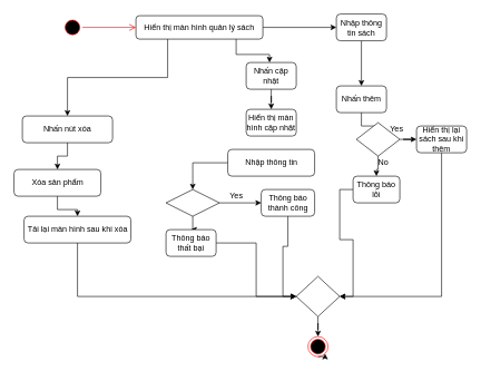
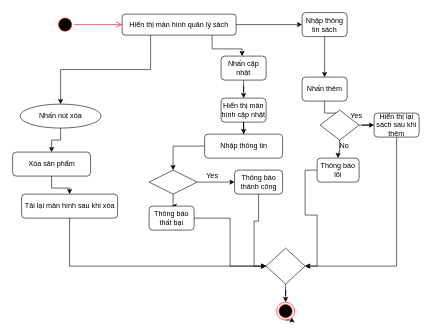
  <mxCell id="0" />
  <mxCell id="1" parent="0" />
  <mxCell id="2" value="" style="ellipse;html=1;shape=startState;fillColor=#000000;strokeColor=#ff0000;" vertex="1" parent="1"><mxGeometry x="93" y="25.5" width="30" height="30" as="geometry" /></mxCell>
  <mxCell id="3" value="" style="edgeStyle=orthogonalEdgeStyle;html=1;verticalAlign=bottom;endArrow=open;endSize=8;strokeColor=#ff0000;rounded=0;entryX=0;entryY=0.5;entryDx=0;entryDy=0;" edge="1" parent="1" source="2" target="7"><mxGeometry relative="1" as="geometry"><mxPoint x="63" y="108" as="targetPoint" /></mxGeometry></mxCell>
  <mxCell id="4" style="edgeStyle=orthogonalEdgeStyle;rounded=0;orthogonalLoop=1;jettySize=auto;html=1;entryX=0.5;entryY=0;entryDx=0;entryDy=0;exitX=0.25;exitY=1;exitDx=0;exitDy=0;" edge="1" parent="1" source="7" target="9"><mxGeometry relative="1" as="geometry"><mxPoint x="68" y="193" as="targetPoint" /></mxGeometry></mxCell>
  <mxCell id="5" value="" style="edgeStyle=orthogonalEdgeStyle;rounded=0;orthogonalLoop=1;jettySize=auto;html=1;" edge="1" parent="1" source="7" target="20"><mxGeometry relative="1" as="geometry"><Array as="points"><mxPoint x="353" y="81" /><mxPoint x="403" y="81" /></Array></mxGeometry></mxCell>
  <mxCell id="6" value="" style="edgeStyle=orthogonalEdgeStyle;rounded=0;orthogonalLoop=1;jettySize=auto;html=1;" edge="1" parent="1" source="7" target="22"><mxGeometry relative="1" as="geometry" /></mxCell>
  <mxCell id="7" value="Hiển thị màn hình quản lý sách" style="rounded=1;whiteSpace=wrap;html=1;" vertex="1" parent="1"><mxGeometry x="203" y="23" width="190" height="35" as="geometry" /></mxCell>
  <mxCell id="8" style="edgeStyle=orthogonalEdgeStyle;rounded=0;orthogonalLoop=1;jettySize=auto;html=1;entryX=0.5;entryY=0;entryDx=0;entryDy=0;" edge="1" parent="1" source="9" target="12"><mxGeometry relative="1" as="geometry" /></mxCell>
- <mxCell id="9" value="Nhấn nút xóa" style="rounded=1;whiteSpace=wrap;html=1;" vertex="1" parent="1"><mxGeometry x="33" y="173" width="135" height="40" as="geometry" /></mxCell>
+ <mxCell id="9" value="Nhấn nút xóa" style="ellipse;whiteSpace=wrap;html=1;" vertex="1" parent="1"><mxGeometry x="33" y="173" width="135" height="40" as="geometry" /></mxCell>
  <mxCell id="10" style="edgeStyle=orthogonalEdgeStyle;rounded=0;orthogonalLoop=1;jettySize=auto;html=1;entryX=0;entryY=0.5;entryDx=0;entryDy=0;exitX=0.5;exitY=1;exitDx=0;exitDy=0;" edge="1" parent="1" source="44" target="32"><mxGeometry relative="1" as="geometry"><mxPoint x="333.625" y="358" as="targetPoint" /></mxGeometry></mxCell>
  <mxCell id="11" value="" style="edgeStyle=orthogonalEdgeStyle;rounded=0;orthogonalLoop=1;jettySize=auto;html=1;" edge="1" parent="1" source="12" target="44"><mxGeometry relative="1" as="geometry" /></mxCell>
  <mxCell id="12" value="Xóa sản phẩm" style="rounded=1;whiteSpace=wrap;html=1;" vertex="1" parent="1"><mxGeometry x="20.5" y="253" width="130" height="40" as="geometry" /></mxCell>
  <mxCell id="13" value="" style="ellipse;html=1;shape=endState;fillColor=#000000;strokeColor=#ff0000;" vertex="1" parent="1"><mxGeometry x="460.5" y="503" width="30" height="30" as="geometry" /></mxCell>
  <mxCell id="14" style="edgeStyle=orthogonalEdgeStyle;rounded=0;orthogonalLoop=1;jettySize=auto;html=1;exitX=0.5;exitY=1;exitDx=0;exitDy=0;entryX=1;entryY=1;entryDx=0;entryDy=0;" edge="1" parent="1" source="13" target="13"><mxGeometry relative="1" as="geometry" /></mxCell>
+ <mxCell id="15" value="" style="edgeStyle=orthogonalEdgeStyle;rounded=0;orthogonalLoop=1;jettySize=auto;html=1;" edge="1" parent="1" source="16" target="18"><mxGeometry relative="1" as="geometry" /></mxCell>
  <mxCell id="16" value="Hiển thị màn hình cập nhật" style="rounded=1;whiteSpace=wrap;html=1;" vertex="1" parent="1"><mxGeometry x="368" y="163" width="75" height="40" as="geometry" /></mxCell>
  <mxCell id="17" value="" style="edgeStyle=orthogonalEdgeStyle;rounded=0;orthogonalLoop=1;jettySize=auto;html=1;" edge="1" parent="1" source="18" target="38"><mxGeometry relative="1" as="geometry" /></mxCell>
  <mxCell id="18" value="Nhập thông tin" style="rounded=1;whiteSpace=wrap;html=1;" vertex="1" parent="1"><mxGeometry x="340.5" y="223" width="130" height="40" as="geometry" /></mxCell>
  <mxCell id="19" style="edgeStyle=orthogonalEdgeStyle;rounded=0;orthogonalLoop=1;jettySize=auto;html=1;entryX=0.5;entryY=0;entryDx=0;entryDy=0;" edge="1" parent="1" source="20" target="16"><mxGeometry relative="1" as="geometry" /></mxCell>
  <mxCell id="20" value="Nhấn cập nhật" style="rounded=1;whiteSpace=wrap;html=1;" vertex="1" parent="1"><mxGeometry x="368" y="93" width="75" height="40" as="geometry" /></mxCell>
  <mxCell id="21" value="" style="edgeStyle=orthogonalEdgeStyle;rounded=0;orthogonalLoop=1;jettySize=auto;html=1;" edge="1" parent="1" source="22" target="24"><mxGeometry relative="1" as="geometry" /></mxCell>
  <mxCell id="22" value="Nhập thông tin sách" style="rounded=1;whiteSpace=wrap;html=1;" vertex="1" parent="1"><mxGeometry x="503" y="20.5" width="75" height="40" as="geometry" /></mxCell>
  <mxCell id="23" value="" style="edgeStyle=orthogonalEdgeStyle;rounded=0;orthogonalLoop=1;jettySize=auto;html=1;" edge="1" parent="1" source="24" target="27"><mxGeometry relative="1" as="geometry" /></mxCell>
  <mxCell id="24" value="Nhấn thêm" style="rounded=1;whiteSpace=wrap;html=1;" vertex="1" parent="1"><mxGeometry x="503" y="128" width="75" height="40" as="geometry" /></mxCell>
  <mxCell id="25" value="" style="edgeStyle=orthogonalEdgeStyle;rounded=0;orthogonalLoop=1;jettySize=auto;html=1;" edge="1" parent="1" source="27" target="29"><mxGeometry relative="1" as="geometry" /></mxCell>
  <mxCell id="26" value="" style="edgeStyle=orthogonalEdgeStyle;rounded=0;orthogonalLoop=1;jettySize=auto;html=1;" edge="1" parent="1" source="27" target="34"><mxGeometry relative="1" as="geometry" /></mxCell>
  <mxCell id="27" value="" style="rhombus;whiteSpace=wrap;html=1;" vertex="1" parent="1"><mxGeometry x="533" y="183" width="65" height="50" as="geometry" /></mxCell>
  <mxCell id="28" style="edgeStyle=orthogonalEdgeStyle;rounded=0;orthogonalLoop=1;jettySize=auto;html=1;entryX=1;entryY=0.5;entryDx=0;entryDy=0;exitX=0.5;exitY=1;exitDx=0;exitDy=0;" edge="1" parent="1" source="29" target="32"><mxGeometry relative="1" as="geometry" /></mxCell>
  <mxCell id="29" value="Hiển thị lại sách sau khi thêm" style="rounded=1;whiteSpace=wrap;html=1;" vertex="1" parent="1"><mxGeometry x="623" y="188" width="75" height="40" as="geometry" /></mxCell>
  <mxCell id="30" value="Yes" style="text;html=1;align=center;verticalAlign=middle;resizable=0;points=[];autosize=1;strokeColor=none;fillColor=none;" vertex="1" parent="1"><mxGeometry x="573" y="183" width="40" height="20" as="geometry" /></mxCell>
  <mxCell id="31" value="" style="edgeStyle=orthogonalEdgeStyle;rounded=0;orthogonalLoop=1;jettySize=auto;html=1;" edge="1" parent="1" source="32" target="13"><mxGeometry relative="1" as="geometry" /></mxCell>
  <mxCell id="32" value="" style="rhombus;whiteSpace=wrap;html=1;" vertex="1" parent="1"><mxGeometry x="443" y="413" width="65" height="60" as="geometry" /></mxCell>
  <mxCell id="33" style="edgeStyle=orthogonalEdgeStyle;rounded=0;orthogonalLoop=1;jettySize=auto;html=1;entryX=1;entryY=0.5;entryDx=0;entryDy=0;" edge="1" parent="1" source="34" target="32"><mxGeometry relative="1" as="geometry" /></mxCell>
  <mxCell id="34" value="Thông báo lỗi" style="rounded=1;whiteSpace=wrap;html=1;" vertex="1" parent="1"><mxGeometry x="528" y="263" width="70" height="40" as="geometry" /></mxCell>
  <mxCell id="35" value="No" style="text;html=1;align=center;verticalAlign=middle;resizable=0;points=[];autosize=1;strokeColor=none;fillColor=none;" vertex="1" parent="1"><mxGeometry x="558" y="233" width="30" height="20" as="geometry" /></mxCell>
  <mxCell id="36" value="" style="edgeStyle=orthogonalEdgeStyle;rounded=0;orthogonalLoop=1;jettySize=auto;html=1;" edge="1" parent="1" source="38" target="40"><mxGeometry relative="1" as="geometry" /></mxCell>
  <mxCell id="37" value="" style="edgeStyle=orthogonalEdgeStyle;rounded=0;orthogonalLoop=1;jettySize=auto;html=1;" edge="1" parent="1" source="38" target="43"><mxGeometry relative="1" as="geometry" /></mxCell>
  <mxCell id="38" value="" style="rhombus;whiteSpace=wrap;html=1;" vertex="1" parent="1"><mxGeometry x="248" y="283" width="80" height="40" as="geometry" /></mxCell>
  <mxCell id="39" value="" style="edgeStyle=orthogonalEdgeStyle;rounded=0;orthogonalLoop=1;jettySize=auto;html=1;entryX=0;entryY=0.5;entryDx=0;entryDy=0;" edge="1" parent="1" source="40" target="32"><mxGeometry relative="1" as="geometry"><mxPoint x="433" y="353" as="targetPoint" /></mxGeometry></mxCell>
  <mxCell id="40" value="Thông báo thành công" style="rounded=1;whiteSpace=wrap;html=1;" vertex="1" parent="1"><mxGeometry x="390.5" y="283" width="80" height="40" as="geometry" /></mxCell>
  <mxCell id="41" value="Yes" style="text;html=1;align=center;verticalAlign=middle;resizable=0;points=[];autosize=1;strokeColor=none;fillColor=none;" vertex="1" parent="1"><mxGeometry x="333" y="283" width="40" height="20" as="geometry" /></mxCell>
  <mxCell id="42" style="edgeStyle=orthogonalEdgeStyle;rounded=0;orthogonalLoop=1;jettySize=auto;html=1;entryX=0;entryY=0.5;entryDx=0;entryDy=0;" edge="1" parent="1" source="43" target="32"><mxGeometry relative="1" as="geometry" /></mxCell>
  <mxCell id="43" value="Thông báo thất bại" style="rounded=1;whiteSpace=wrap;html=1;" vertex="1" parent="1"><mxGeometry x="248" y="343" width="75" height="40" as="geometry" /></mxCell>
  <mxCell id="44" value="Tải lại màn hình sau khi xóa" style="rounded=1;whiteSpace=wrap;html=1;" vertex="1" parent="1"><mxGeometry x="35.5" y="323" width="160" height="40" as="geometry" /></mxCell>
